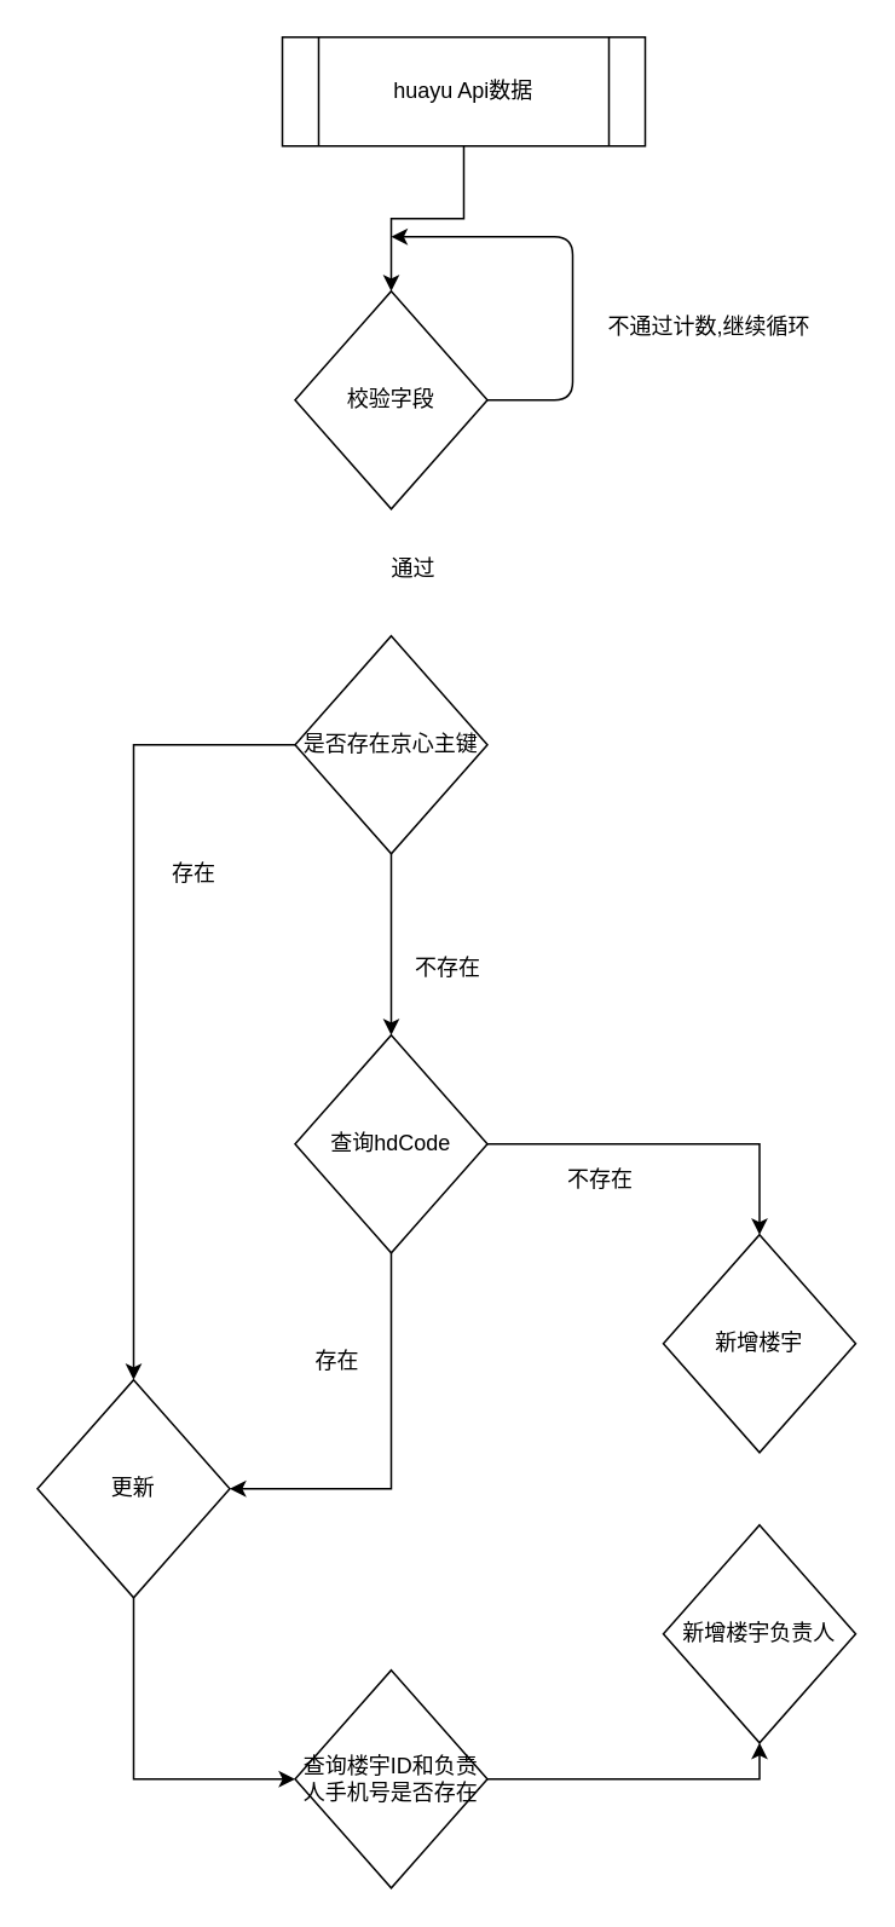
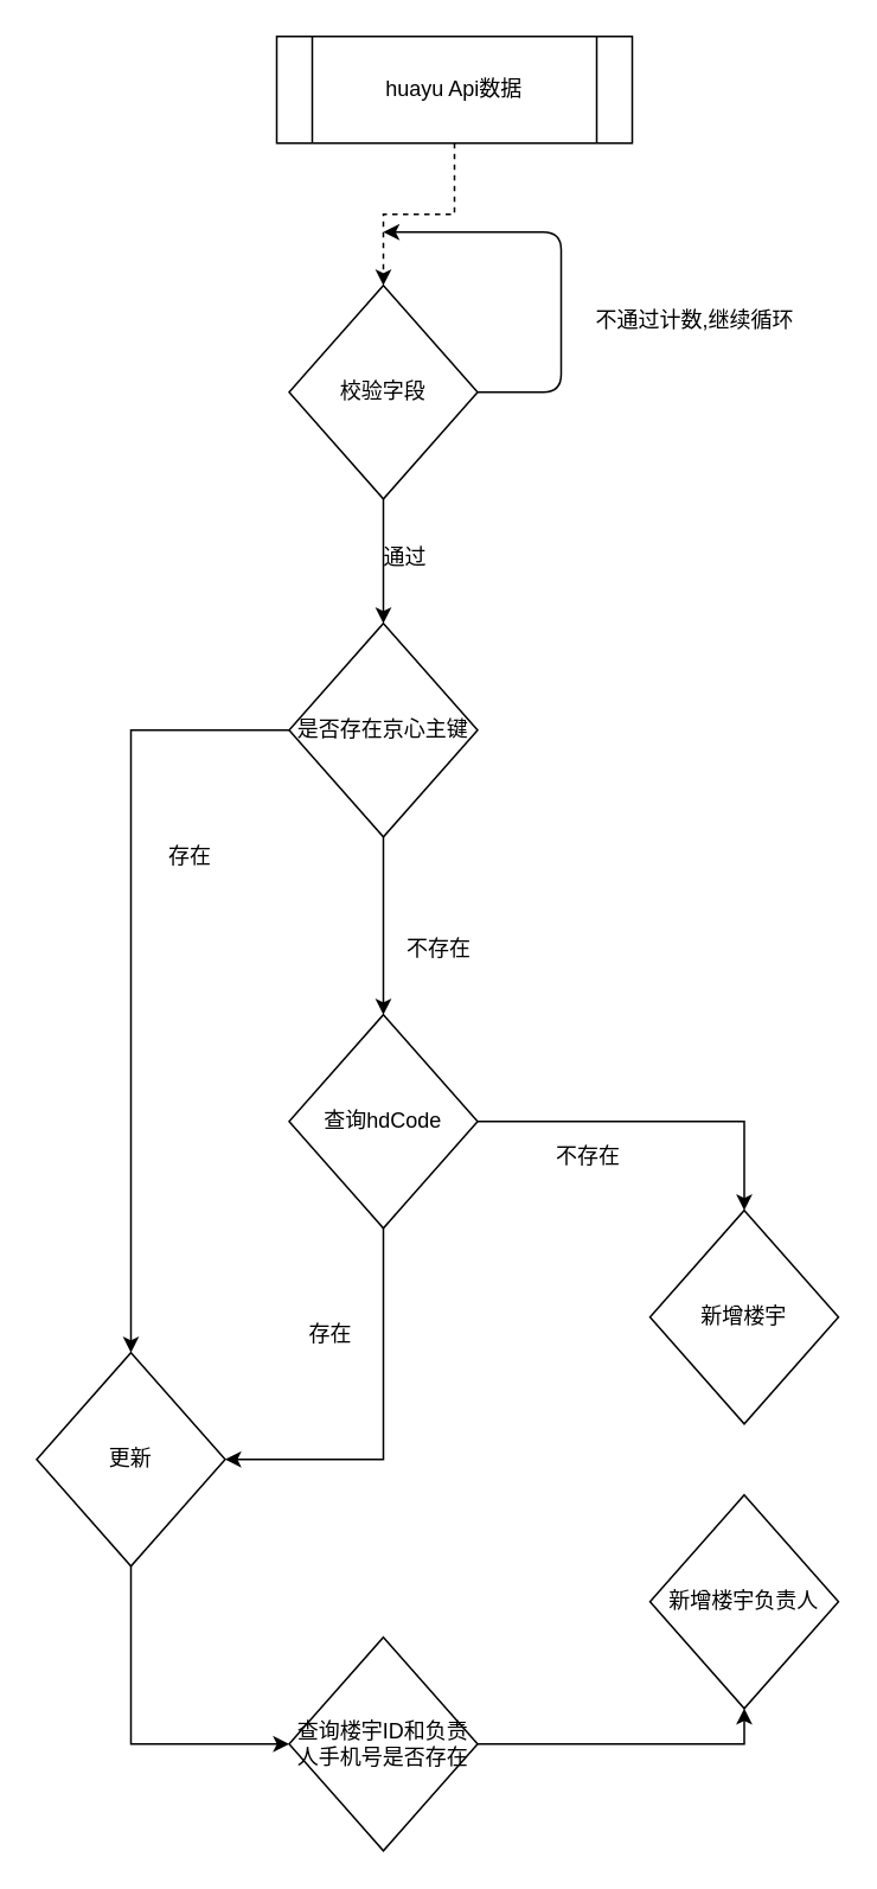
  <mxCell id="0" />
  <mxCell id="1" parent="0" />
- <mxCell id="2" style="edgeStyle=orthogonalEdgeStyle;rounded=0;orthogonalLoop=1;jettySize=auto;html=1;entryX=0.5;entryY=0;entryDx=0;entryDy=0;" edge="1" parent="1" source="3" target="5"><mxGeometry relative="1" as="geometry" /></mxCell>
+ <mxCell id="2" style="edgeStyle=orthogonalEdgeStyle;rounded=0;orthogonalLoop=1;jettySize=auto;html=1;entryX=0.5;entryY=0;entryDx=0;entryDy=0;dashed=1;" edge="1" parent="1" source="3" target="5"><mxGeometry relative="1" as="geometry" /></mxCell>
  <mxCell id="3" value="huayu Api数据" style="shape=process;whiteSpace=wrap;html=1;backgroundOutline=1;" vertex="1" parent="1"><mxGeometry x="155" y="20" width="200" height="60" as="geometry" /></mxCell>
+ <mxCell id="4" style="edgeStyle=orthogonalEdgeStyle;rounded=0;orthogonalLoop=1;jettySize=auto;html=1;entryX=0.5;entryY=0;entryDx=0;entryDy=0;" edge="1" parent="1" source="5" target="8"><mxGeometry relative="1" as="geometry" /></mxCell>
  <mxCell id="5" value="校验字段" style="rhombus;whiteSpace=wrap;html=1;" vertex="1" parent="1"><mxGeometry x="162" y="160" width="106" height="120" as="geometry" /></mxCell>
  <mxCell id="6" style="edgeStyle=orthogonalEdgeStyle;rounded=0;orthogonalLoop=1;jettySize=auto;html=1;" edge="1" parent="1" source="8" target="13"><mxGeometry relative="1" as="geometry" /></mxCell>
  <mxCell id="7" style="edgeStyle=orthogonalEdgeStyle;rounded=0;orthogonalLoop=1;jettySize=auto;html=1;entryX=0.5;entryY=0;entryDx=0;entryDy=0;" edge="1" parent="1" source="8" target="16"><mxGeometry relative="1" as="geometry" /></mxCell>
  <mxCell id="8" value="是否存在京心主键" style="rhombus;whiteSpace=wrap;html=1;" vertex="1" parent="1"><mxGeometry x="162" y="350" width="106" height="120" as="geometry" /></mxCell>
  <mxCell id="9" value="通过" style="text;html=1;align=center;verticalAlign=middle;resizable=0;points=[];autosize=1;" vertex="1" parent="1"><mxGeometry x="207" y="303" width="40" height="20" as="geometry" /></mxCell>
  <mxCell id="10" value="" style="endArrow=classic;html=1;" edge="1" parent="1"><mxGeometry width="50" height="50" relative="1" as="geometry"><mxPoint x="268" y="220" as="sourcePoint" /><mxPoint x="215" y="130" as="targetPoint" /><Array as="points"><mxPoint x="315" y="220" /><mxPoint x="315" y="130" /></Array></mxGeometry></mxCell>
  <mxCell id="11" value="不通过计数,继续循环" style="text;html=1;align=center;verticalAlign=middle;resizable=0;points=[];autosize=1;" vertex="1" parent="1"><mxGeometry x="325" y="170" width="130" height="20" as="geometry" /></mxCell>
  <mxCell id="12" style="edgeStyle=orthogonalEdgeStyle;rounded=0;orthogonalLoop=1;jettySize=auto;html=1;entryX=0;entryY=0.5;entryDx=0;entryDy=0;" edge="1" parent="1" source="13" target="22"><mxGeometry relative="1" as="geometry"><Array as="points"><mxPoint x="73" y="980" /></Array></mxGeometry></mxCell>
  <mxCell id="13" value="更新" style="rhombus;whiteSpace=wrap;html=1;" vertex="1" parent="1"><mxGeometry x="20" y="760" width="106" height="120" as="geometry" /></mxCell>
  <mxCell id="14" style="edgeStyle=orthogonalEdgeStyle;rounded=0;orthogonalLoop=1;jettySize=auto;html=1;entryX=1;entryY=0.5;entryDx=0;entryDy=0;" edge="1" parent="1" source="16" target="13"><mxGeometry relative="1" as="geometry"><Array as="points"><mxPoint x="215" y="820" /></Array></mxGeometry></mxCell>
  <mxCell id="15" style="edgeStyle=orthogonalEdgeStyle;rounded=0;orthogonalLoop=1;jettySize=auto;html=1;entryX=0.5;entryY=0;entryDx=0;entryDy=0;" edge="1" parent="1" source="16" target="20"><mxGeometry relative="1" as="geometry" /></mxCell>
  <mxCell id="16" value="查询hdCode" style="rhombus;whiteSpace=wrap;html=1;" vertex="1" parent="1"><mxGeometry x="162" y="570" width="106" height="120" as="geometry" /></mxCell>
  <mxCell id="17" value="存在" style="text;html=1;align=center;verticalAlign=middle;resizable=0;points=[];autosize=1;" vertex="1" parent="1"><mxGeometry x="86" y="471" width="40" height="20" as="geometry" /></mxCell>
  <mxCell id="18" value="不存在" style="text;html=1;align=center;verticalAlign=middle;resizable=0;points=[];autosize=1;" vertex="1" parent="1"><mxGeometry x="221" y="523" width="50" height="20" as="geometry" /></mxCell>
  <mxCell id="19" value="存在" style="text;html=1;align=center;verticalAlign=middle;resizable=0;points=[];autosize=1;" vertex="1" parent="1"><mxGeometry x="165" y="740" width="40" height="20" as="geometry" /></mxCell>
  <mxCell id="20" value="新增楼宇" style="rhombus;whiteSpace=wrap;html=1;" vertex="1" parent="1"><mxGeometry x="365" y="680" width="106" height="120" as="geometry" /></mxCell>
  <mxCell id="21" value="不存在" style="text;html=1;align=center;verticalAlign=middle;resizable=0;points=[];autosize=1;" vertex="1" parent="1"><mxGeometry x="305" y="640" width="50" height="20" as="geometry" /></mxCell>
  <mxCell id="22" value="查询楼宇ID和负责人手机号是否存在" style="rhombus;whiteSpace=wrap;html=1;" vertex="1" parent="1"><mxGeometry x="162" y="920" width="106" height="120" as="geometry" /></mxCell>
  <mxCell id="23" value="新增楼宇负责人" style="rhombus;whiteSpace=wrap;html=1;" vertex="1" parent="1"><mxGeometry x="365" y="840" width="106" height="120" as="geometry" /></mxCell>
  <mxCell id="24" style="edgeStyle=orthogonalEdgeStyle;rounded=0;orthogonalLoop=1;jettySize=auto;html=1;entryX=0.5;entryY=1;entryDx=0;entryDy=0;" edge="1" parent="1" source="22" target="23"><mxGeometry relative="1" as="geometry"><mxPoint x="221" y="980" as="sourcePoint" /><mxPoint x="418" y="800" as="targetPoint" /></mxGeometry></mxCell>
